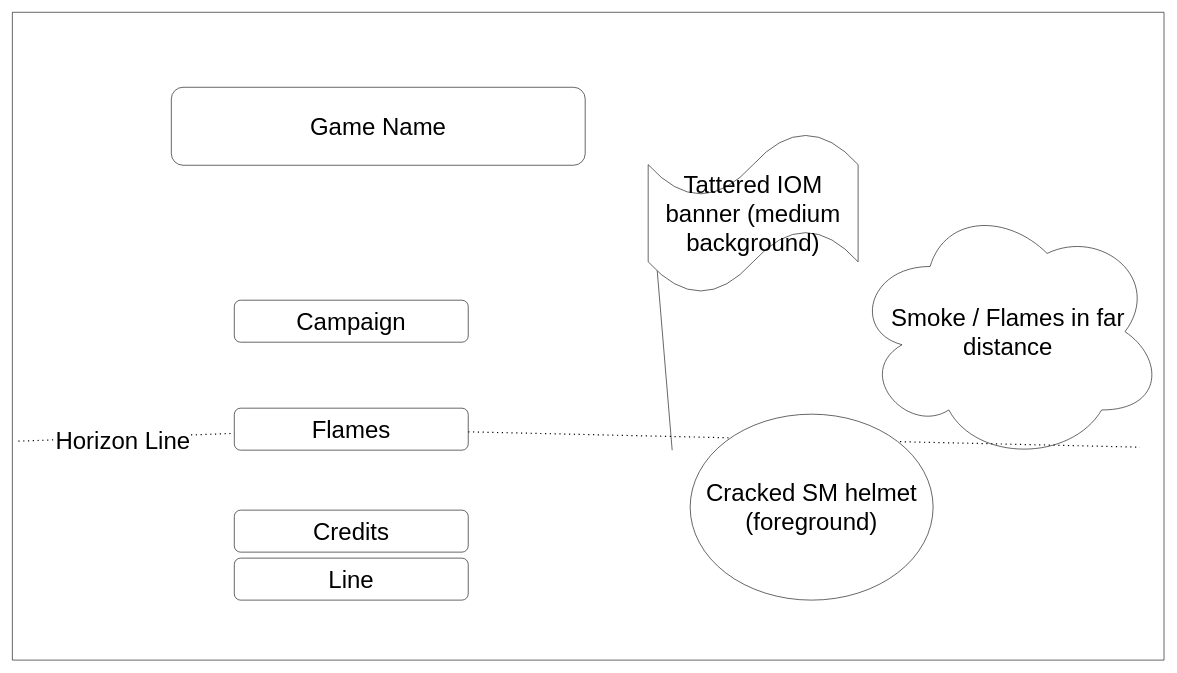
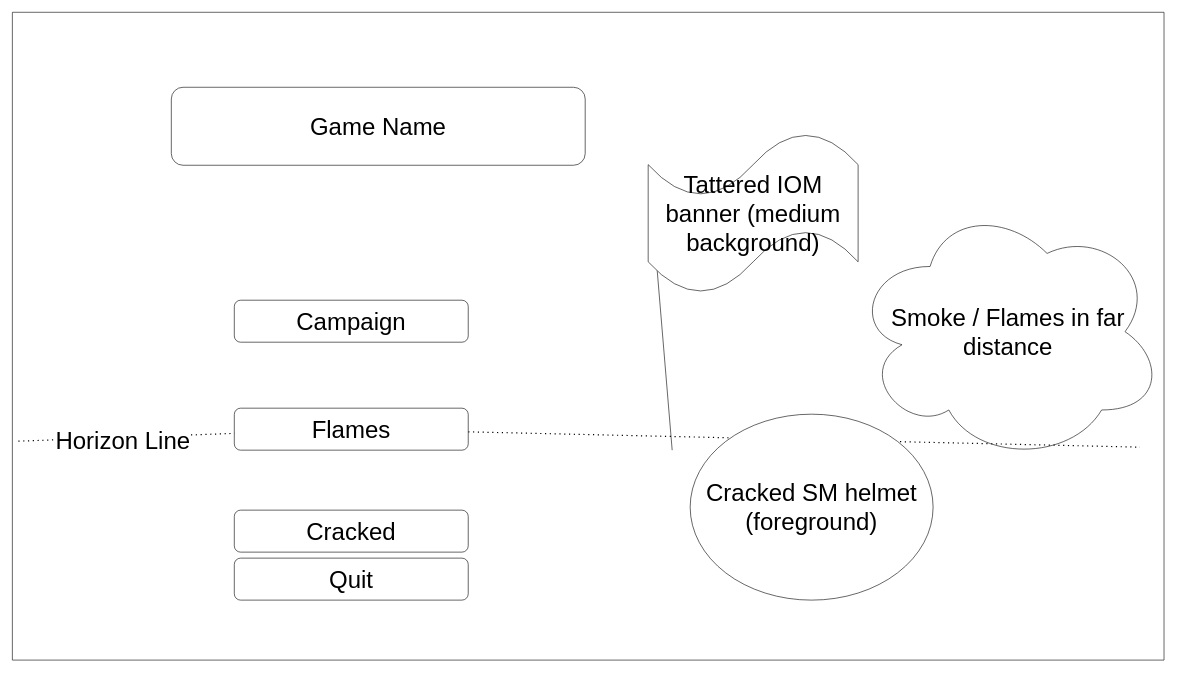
  <mxCell id="0" />
  <mxCell id="1" parent="0" />
  <mxCell id="2" value="Smoke / Flames in far distance" style="ellipse;shape=cloud;whiteSpace=wrap;html=1;fontSize=40;" vertex="1" parent="1"><mxGeometry x="1420" y="335" width="520" height="435" as="geometry" /></mxCell>
  <mxCell id="3" value="&lt;font style=&quot;font-size: 40px&quot;&gt;Game Name&lt;/font&gt;" style="rounded=1;whiteSpace=wrap;html=1;" vertex="1" parent="1"><mxGeometry x="285" y="145" width="690" height="130" as="geometry" /></mxCell>
  <mxCell id="4" value="" style="endArrow=none;html=1;rounded=0;" edge="1" parent="1"><mxGeometry width="50" height="50" relative="1" as="geometry"><mxPoint x="1940" as="sourcePoint" y="20" /><mxPoint x="1940" y="1100" as="targetPoint" /></mxGeometry></mxCell>
  <mxCell id="5" value="" style="endArrow=none;html=1;rounded=0;" edge="1" parent="1"><mxGeometry width="50" height="50" relative="1" as="geometry"><mxPoint as="sourcePoint" x="20" y="20" /><mxPoint y="1100" as="targetPoint" x="20" /></mxGeometry></mxCell>
  <mxCell id="6" value="" style="endArrow=none;html=1;rounded=0;" edge="1" parent="1"><mxGeometry width="50" height="50" relative="1" as="geometry"><mxPoint as="sourcePoint" x="20" y="20" /><mxPoint x="1940" as="targetPoint" y="20" /></mxGeometry></mxCell>
  <mxCell id="7" value="" style="endArrow=none;html=1;rounded=0;" edge="1" parent="1"><mxGeometry width="50" height="50" relative="1" as="geometry"><mxPoint y="1100" as="sourcePoint" x="20" /><mxPoint x="1940" y="1100" as="targetPoint" /></mxGeometry></mxCell>
  <mxCell id="8" value="" style="endArrow=none;dashed=1;html=1;dashPattern=1 3;strokeWidth=2;rounded=0;fontSize=40;startArrow=none;" edge="1" parent="1" source="11"><mxGeometry width="50" height="50" relative="1" as="geometry"><mxPoint x="30" y="735" as="sourcePoint" /><mxPoint x="1900" y="745" as="targetPoint" /></mxGeometry></mxCell>
  <mxCell id="9" value="Cracked SM helmet (foreground)" style="ellipse;whiteSpace=wrap;html=1;fontSize=40;" vertex="1" parent="1"><mxGeometry x="1150" y="690" width="405" height="310" as="geometry" /></mxCell>
  <mxCell id="10" value="Campaign" style="rounded=1;whiteSpace=wrap;html=1;fontSize=40;" vertex="1" parent="1"><mxGeometry x="390" y="500" width="390" height="70" as="geometry" /></mxCell>
  <mxCell id="11" value="Flames" style="rounded=1;whiteSpace=wrap;html=1;fontSize=40;" vertex="1" parent="1"><mxGeometry x="390" y="680" width="390" height="70" as="geometry" /></mxCell>
  <mxCell id="12" value="" style="endArrow=none;dashed=1;html=1;dashPattern=1 3;strokeWidth=2;rounded=0;fontSize=40;" edge="1" parent="1" target="11"><mxGeometry width="50" height="50" relative="1" as="geometry"><mxPoint x="30" y="735" as="sourcePoint" /><mxPoint x="1900" y="745" as="targetPoint" /></mxGeometry></mxCell>
  <mxCell id="13" value="Horizon Line" style="edgeLabel;html=1;align=center;verticalAlign=middle;resizable=0;points=[];fontSize=40;" vertex="1" connectable="0" parent="12"><mxGeometry x="-0.037" y="-5" relative="1" as="geometry"><mxPoint as="offset" /></mxGeometry></mxCell>
- <mxCell id="14" value="Credits" style="rounded=1;whiteSpace=wrap;html=1;fontSize=40;" vertex="1" parent="1"><mxGeometry x="390" y="850" width="390" height="70" as="geometry" /></mxCell>
- <mxCell id="15" value="Line" style="rounded=1;whiteSpace=wrap;html=1;fontSize=40;" vertex="1" parent="1"><mxGeometry x="390" y="930" width="390" height="70" as="geometry" /></mxCell>
+ <mxCell id="14" value="Cracked" style="rounded=1;whiteSpace=wrap;html=1;fontSize=40;" vertex="1" parent="1"><mxGeometry x="390" y="850" width="390" height="70" as="geometry" /></mxCell>
+ <mxCell id="15" value="Quit" style="rounded=1;whiteSpace=wrap;html=1;fontSize=40;" vertex="1" parent="1"><mxGeometry x="390" y="930" width="390" height="70" as="geometry" /></mxCell>
  <mxCell id="16" value="" style="endArrow=none;html=1;rounded=0;fontSize=40;" edge="1" parent="1"><mxGeometry width="50" height="50" relative="1" as="geometry"><mxPoint x="1120" y="750" as="sourcePoint" /><mxPoint x="1090" y="390" as="targetPoint" /></mxGeometry></mxCell>
  <mxCell id="17" value="Tattered IOM banner (medium background)" style="shape=tape;whiteSpace=wrap;html=1;fontSize=40;" vertex="1" parent="1"><mxGeometry x="1080" y="220" width="350" height="270" as="geometry" /></mxCell>
